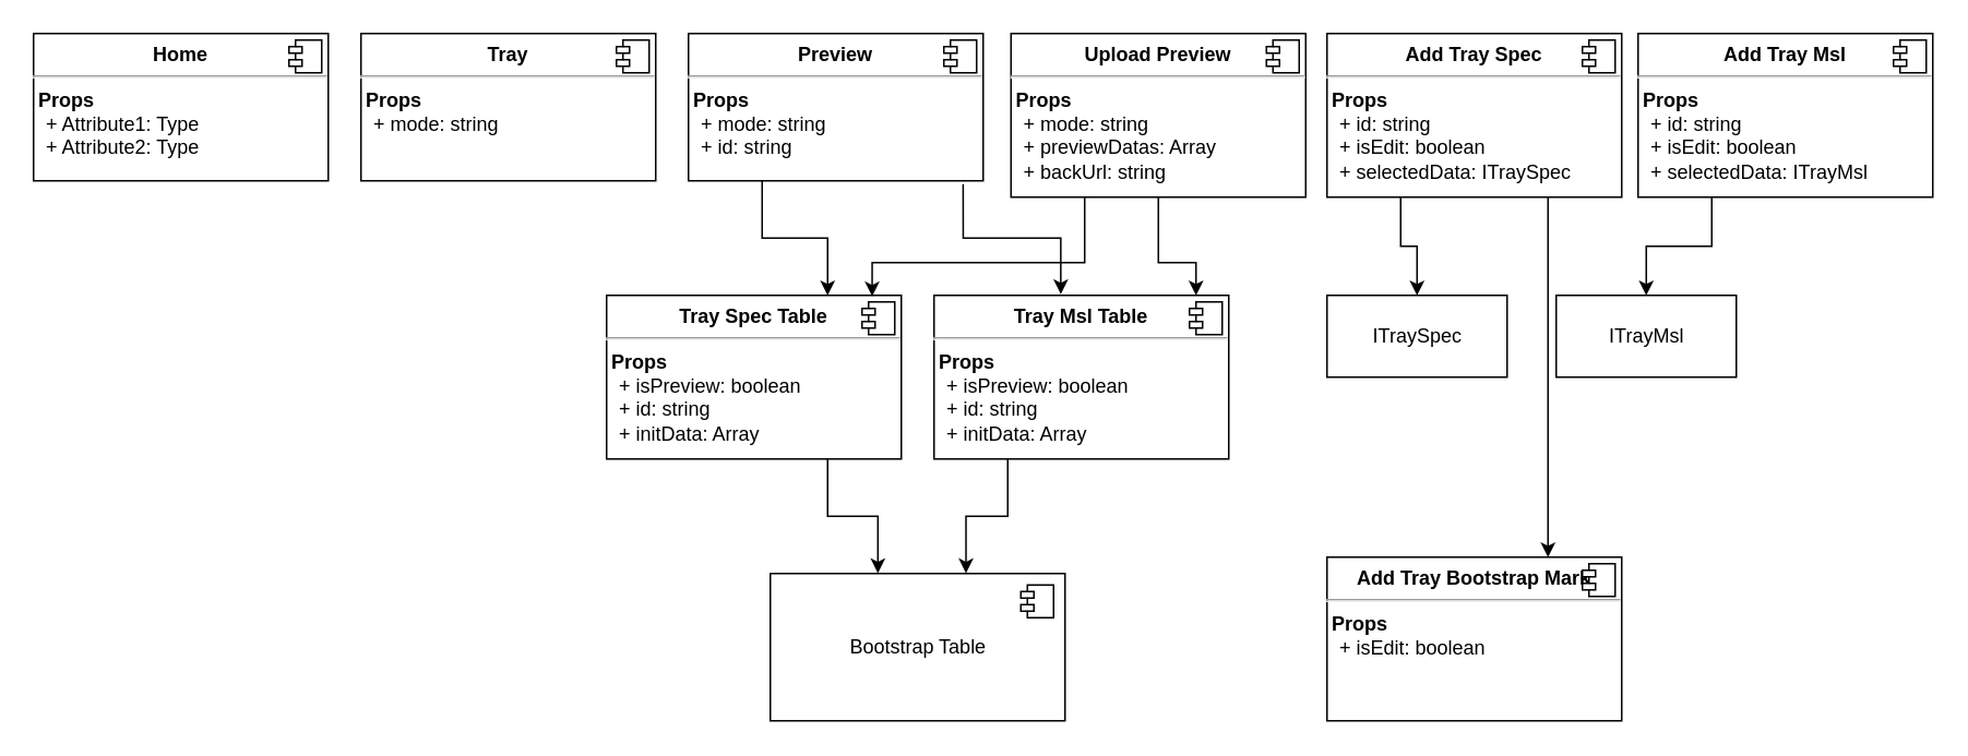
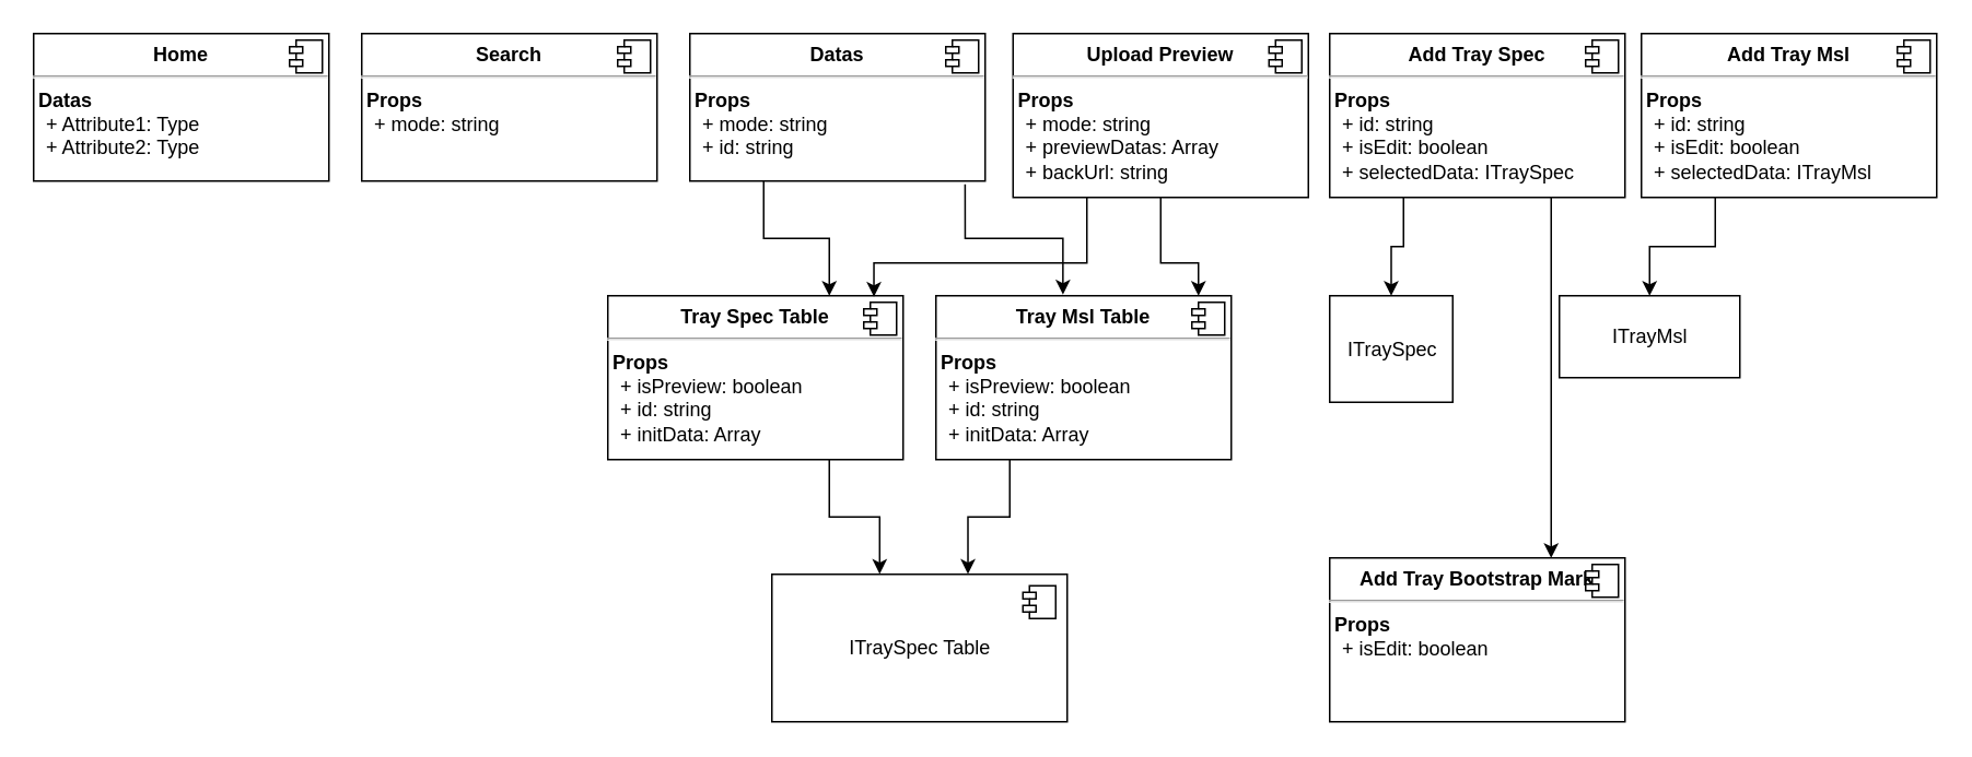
  <mxCell id="0" />
  <mxCell id="1" parent="0" />
- <mxCell id="2" value="&lt;p style=&quot;margin: 0px ; margin-top: 6px ; text-align: center&quot;&gt;&lt;b&gt;Tray&lt;/b&gt;&lt;/p&gt;&lt;hr&gt;&lt;b&gt;&amp;nbsp;Props&lt;/b&gt;&lt;br&gt;&lt;p style=&quot;margin: 0px 0px 0px 8px&quot;&gt;+ mode: string&lt;/p&gt;" style="align=left;overflow=fill;html=1;dropTarget=0;" vertex="1" parent="1"><mxGeometry x="220" y="20" width="180" height="90" as="geometry" /></mxCell>
+ <mxCell id="2" value="&lt;p style=&quot;margin: 0px ; margin-top: 6px ; text-align: center&quot;&gt;&lt;b&gt;Search&lt;/b&gt;&lt;/p&gt;&lt;hr&gt;&lt;b&gt;&amp;nbsp;Props&lt;/b&gt;&lt;br&gt;&lt;p style=&quot;margin: 0px 0px 0px 8px&quot;&gt;+ mode: string&lt;/p&gt;" style="align=left;overflow=fill;html=1;dropTarget=0;" vertex="1" parent="1"><mxGeometry x="220" y="20" width="180" height="90" as="geometry" /></mxCell>
  <mxCell id="3" value="" style="shape=component;jettyWidth=8;jettyHeight=4;" vertex="1" parent="2"><mxGeometry x="1" width="20" height="20" relative="1" as="geometry"><mxPoint x="-24" y="4" as="offset" /></mxGeometry></mxCell>
- <mxCell id="4" value="&lt;p style=&quot;margin: 0px ; margin-top: 6px ; text-align: center&quot;&gt;&lt;b&gt;Home&lt;/b&gt;&lt;/p&gt;&lt;hr&gt;&amp;nbsp;&lt;b&gt;Props&lt;/b&gt;&lt;br&gt;&lt;p style=&quot;margin: 0px ; margin-left: 8px&quot;&gt;+ Attribute1: Type&lt;br&gt;+ Attribute2: Type&lt;/p&gt;" style="align=left;overflow=fill;html=1;dropTarget=0;" vertex="1" parent="1"><mxGeometry x="20" y="20" width="180" height="90" as="geometry" /></mxCell>
+ <mxCell id="4" value="&lt;p style=&quot;margin: 0px ; margin-top: 6px ; text-align: center&quot;&gt;&lt;b&gt;Home&lt;/b&gt;&lt;/p&gt;&lt;hr&gt;&amp;nbsp;&lt;b&gt;Datas&lt;/b&gt;&lt;br&gt;&lt;p style=&quot;margin: 0px ; margin-left: 8px&quot;&gt;+ Attribute1: Type&lt;br&gt;+ Attribute2: Type&lt;/p&gt;" style="align=left;overflow=fill;html=1;dropTarget=0;" vertex="1" parent="1"><mxGeometry x="20" y="20" width="180" height="90" as="geometry" /></mxCell>
  <mxCell id="5" value="" style="shape=component;jettyWidth=8;jettyHeight=4;" vertex="1" parent="4"><mxGeometry x="1" width="20" height="20" relative="1" as="geometry"><mxPoint x="-24" y="4" as="offset" /></mxGeometry></mxCell>
  <mxCell id="6" style="edgeStyle=orthogonalEdgeStyle;rounded=0;orthogonalLoop=1;jettySize=auto;html=1;exitX=0.75;exitY=1;exitDx=0;exitDy=0;entryX=0.365;entryY=-0.002;entryDx=0;entryDy=0;entryPerimeter=0;" edge="1" parent="1" source="7" target="16"><mxGeometry relative="1" as="geometry"><mxPoint x="536" y="345" as="targetPoint" /></mxGeometry></mxCell>
  <mxCell id="7" value="&lt;p style=&quot;margin: 0px ; margin-top: 6px ; text-align: center&quot;&gt;&lt;b&gt;Tray Spec Table&lt;/b&gt;&lt;br&gt;&lt;/p&gt;&lt;hr&gt;&amp;nbsp;&lt;b&gt;Props&lt;/b&gt;&lt;br&gt;&lt;p style=&quot;margin: 0px ; margin-left: 8px&quot;&gt;+ isPreview: boolean&lt;/p&gt;&lt;p style=&quot;margin: 0px ; margin-left: 8px&quot;&gt;+ id: string&lt;/p&gt;&lt;p style=&quot;margin: 0px ; margin-left: 8px&quot;&gt;+ initData: Array&lt;br&gt;&lt;br&gt;&lt;/p&gt;" style="align=left;overflow=fill;html=1;dropTarget=0;" vertex="1" parent="1"><mxGeometry x="370" y="180" width="180" height="100" as="geometry" /></mxCell>
  <mxCell id="8" value="" style="shape=component;jettyWidth=8;jettyHeight=4;" vertex="1" parent="7"><mxGeometry x="1" width="20" height="20" relative="1" as="geometry"><mxPoint x="-24" y="4" as="offset" /></mxGeometry></mxCell>
  <mxCell id="9" style="edgeStyle=orthogonalEdgeStyle;rounded=0;orthogonalLoop=1;jettySize=auto;html=1;exitX=0.25;exitY=1;exitDx=0;exitDy=0;entryX=0.75;entryY=0;entryDx=0;entryDy=0;" edge="1" parent="1" source="11" target="7"><mxGeometry relative="1" as="geometry" /></mxCell>
  <mxCell id="10" style="edgeStyle=orthogonalEdgeStyle;rounded=0;orthogonalLoop=1;jettySize=auto;html=1;exitX=0.932;exitY=1.022;exitDx=0;exitDy=0;entryX=0.43;entryY=-0.007;entryDx=0;entryDy=0;entryPerimeter=0;exitPerimeter=0;" edge="1" parent="1" source="11" target="14"><mxGeometry relative="1" as="geometry" /></mxCell>
- <mxCell id="11" value="&lt;p style=&quot;margin: 0px ; margin-top: 6px ; text-align: center&quot;&gt;&lt;b&gt;Preview&lt;/b&gt;&lt;/p&gt;&lt;hr&gt;&lt;b&gt;&amp;nbsp;Props&lt;/b&gt;&lt;br&gt;&lt;p style=&quot;margin: 0px 0px 0px 8px&quot;&gt;+ mode: string&lt;/p&gt;&lt;p style=&quot;margin: 0px 0px 0px 8px&quot;&gt;+ id: string&lt;/p&gt;" style="align=left;overflow=fill;html=1;dropTarget=0;" vertex="1" parent="1"><mxGeometry x="420" y="20" width="180" height="90" as="geometry" /></mxCell>
+ <mxCell id="11" value="&lt;p style=&quot;margin: 0px ; margin-top: 6px ; text-align: center&quot;&gt;&lt;b&gt;Datas&lt;/b&gt;&lt;/p&gt;&lt;hr&gt;&lt;b&gt;&amp;nbsp;Props&lt;/b&gt;&lt;br&gt;&lt;p style=&quot;margin: 0px 0px 0px 8px&quot;&gt;+ mode: string&lt;/p&gt;&lt;p style=&quot;margin: 0px 0px 0px 8px&quot;&gt;+ id: string&lt;/p&gt;" style="align=left;overflow=fill;html=1;dropTarget=0;" vertex="1" parent="1"><mxGeometry x="420" y="20" width="180" height="90" as="geometry" /></mxCell>
  <mxCell id="12" value="" style="shape=component;jettyWidth=8;jettyHeight=4;" vertex="1" parent="11"><mxGeometry x="1" width="20" height="20" relative="1" as="geometry"><mxPoint x="-24" y="4" as="offset" /></mxGeometry></mxCell>
  <mxCell id="13" style="edgeStyle=orthogonalEdgeStyle;rounded=0;orthogonalLoop=1;jettySize=auto;html=1;exitX=0.25;exitY=1;exitDx=0;exitDy=0;entryX=0.664;entryY=-0.002;entryDx=0;entryDy=0;entryPerimeter=0;" edge="1" parent="1" source="14" target="16"><mxGeometry relative="1" as="geometry" /></mxCell>
  <mxCell id="14" value="&lt;p style=&quot;margin: 0px ; margin-top: 6px ; text-align: center&quot;&gt;&lt;b&gt;Tray Msl Table&lt;/b&gt;&lt;br&gt;&lt;/p&gt;&lt;hr&gt;&amp;nbsp;&lt;b&gt;Props&lt;/b&gt;&lt;br&gt;&lt;p style=&quot;margin: 0px ; margin-left: 8px&quot;&gt;+ isPreview: boolean&lt;/p&gt;&lt;p style=&quot;margin: 0px ; margin-left: 8px&quot;&gt;+ id: string&lt;/p&gt;&lt;p style=&quot;margin: 0px ; margin-left: 8px&quot;&gt;+ initData: Array&lt;br&gt;&lt;br&gt;&lt;/p&gt;" style="align=left;overflow=fill;html=1;dropTarget=0;" vertex="1" parent="1"><mxGeometry x="570" y="180" width="180" height="100" as="geometry" /></mxCell>
  <mxCell id="15" value="" style="shape=component;jettyWidth=8;jettyHeight=4;" vertex="1" parent="14"><mxGeometry x="1" width="20" height="20" relative="1" as="geometry"><mxPoint x="-24" y="4" as="offset" /></mxGeometry></mxCell>
- <mxCell id="16" value="Bootstrap Table" style="html=1;dropTarget=0;" vertex="1" parent="1"><mxGeometry x="470" y="350" width="180" height="90" as="geometry" /></mxCell>
+ <mxCell id="16" value="ITraySpec Table" style="html=1;dropTarget=0;" vertex="1" parent="1"><mxGeometry x="470" y="350" width="180" height="90" as="geometry" /></mxCell>
  <mxCell id="17" value="" style="shape=module;jettyWidth=8;jettyHeight=4;" vertex="1" parent="16"><mxGeometry x="1" width="20" height="20" relative="1" as="geometry"><mxPoint x="-27" y="7" as="offset" /></mxGeometry></mxCell>
  <mxCell id="18" style="edgeStyle=orthogonalEdgeStyle;rounded=0;orthogonalLoop=1;jettySize=auto;html=1;exitX=0.25;exitY=1;exitDx=0;exitDy=0;entryX=0.901;entryY=0.006;entryDx=0;entryDy=0;entryPerimeter=0;" edge="1" parent="1" source="20" target="7"><mxGeometry relative="1" as="geometry"><Array as="points"><mxPoint x="662" y="160" /><mxPoint x="532" y="160" /></Array></mxGeometry></mxCell>
  <mxCell id="19" style="edgeStyle=orthogonalEdgeStyle;rounded=0;orthogonalLoop=1;jettySize=auto;html=1;exitX=0.5;exitY=1;exitDx=0;exitDy=0;entryX=0.889;entryY=0;entryDx=0;entryDy=0;entryPerimeter=0;" edge="1" parent="1" source="20" target="14"><mxGeometry relative="1" as="geometry"><Array as="points"><mxPoint x="707" y="160" /><mxPoint x="730" y="160" /></Array></mxGeometry></mxCell>
  <mxCell id="20" value="&lt;p style=&quot;margin: 0px ; margin-top: 6px ; text-align: center&quot;&gt;&lt;b&gt;Upload Preview&lt;/b&gt;&lt;/p&gt;&lt;hr&gt;&lt;b&gt;&amp;nbsp;Props&lt;/b&gt;&lt;br&gt;&lt;p style=&quot;margin: 0px 0px 0px 8px&quot;&gt;+ mode: string&lt;/p&gt;&lt;p style=&quot;margin: 0px 0px 0px 8px&quot;&gt;+ previewDatas: Array&lt;/p&gt;&lt;p style=&quot;margin: 0px 0px 0px 8px&quot;&gt;+ backUrl: string&lt;/p&gt;" style="align=left;overflow=fill;html=1;dropTarget=0;" vertex="1" parent="1"><mxGeometry x="617" y="20" width="180" height="100" as="geometry" /></mxCell>
  <mxCell id="21" value="" style="shape=component;jettyWidth=8;jettyHeight=4;" vertex="1" parent="20"><mxGeometry x="1" width="20" height="20" relative="1" as="geometry"><mxPoint x="-24" y="4" as="offset" /></mxGeometry></mxCell>
  <mxCell id="22" style="edgeStyle=orthogonalEdgeStyle;rounded=0;orthogonalLoop=1;jettySize=auto;html=1;exitX=0.25;exitY=1;exitDx=0;exitDy=0;" edge="1" parent="1" source="24" target="26"><mxGeometry relative="1" as="geometry" /></mxCell>
  <mxCell id="23" style="edgeStyle=orthogonalEdgeStyle;rounded=0;orthogonalLoop=1;jettySize=auto;html=1;exitX=0.75;exitY=1;exitDx=0;exitDy=0;entryX=0.75;entryY=0;entryDx=0;entryDy=0;" edge="1" parent="1" source="24" target="31"><mxGeometry relative="1" as="geometry" /></mxCell>
  <mxCell id="24" value="&lt;p style=&quot;margin: 0px ; margin-top: 6px ; text-align: center&quot;&gt;&lt;b&gt;Add Tray Spec&lt;/b&gt;&lt;/p&gt;&lt;hr&gt;&lt;b&gt;&amp;nbsp;Props&lt;/b&gt;&lt;br&gt;&lt;p style=&quot;margin: 0px 0px 0px 8px&quot;&gt;+ id: string&lt;/p&gt;&lt;p style=&quot;margin: 0px 0px 0px 8px&quot;&gt;+ isEdit: boolean&lt;/p&gt;&lt;p style=&quot;margin: 0px 0px 0px 8px&quot;&gt;+ selectedData: ITraySpec&lt;/p&gt;" style="align=left;overflow=fill;html=1;dropTarget=0;" vertex="1" parent="1"><mxGeometry x="810" y="20" width="180" height="100" as="geometry" /></mxCell>
  <mxCell id="25" value="" style="shape=component;jettyWidth=8;jettyHeight=4;" vertex="1" parent="24"><mxGeometry x="1" width="20" height="20" relative="1" as="geometry"><mxPoint x="-24" y="4" as="offset" /></mxGeometry></mxCell>
- <mxCell id="26" value="ITraySpec" style="html=1;" vertex="1" parent="1"><mxGeometry x="810" y="180" width="110" height="50" as="geometry" /></mxCell>
+ <mxCell id="26" value="ITraySpec" style="html=1;" vertex="1" parent="1"><mxGeometry x="810" y="180" width="75" height="65" as="geometry" /></mxCell>
  <mxCell id="27" style="edgeStyle=orthogonalEdgeStyle;rounded=0;orthogonalLoop=1;jettySize=auto;html=1;exitX=0.25;exitY=1;exitDx=0;exitDy=0;entryX=0.5;entryY=0;entryDx=0;entryDy=0;" edge="1" parent="1" source="28" target="30"><mxGeometry relative="1" as="geometry" /></mxCell>
  <mxCell id="28" value="&lt;p style=&quot;margin: 0px ; margin-top: 6px ; text-align: center&quot;&gt;&lt;b&gt;Add Tray Msl&lt;/b&gt;&lt;/p&gt;&lt;hr&gt;&lt;b&gt;&amp;nbsp;Props&lt;/b&gt;&lt;br&gt;&lt;p style=&quot;margin: 0px 0px 0px 8px&quot;&gt;+ id: string&lt;/p&gt;&lt;p style=&quot;margin: 0px 0px 0px 8px&quot;&gt;+ isEdit: boolean&lt;/p&gt;&lt;p style=&quot;margin: 0px 0px 0px 8px&quot;&gt;+ selectedData: ITrayMsl&lt;/p&gt;" style="align=left;overflow=fill;html=1;dropTarget=0;" vertex="1" parent="1"><mxGeometry x="1000" y="20" width="180" height="100" as="geometry" /></mxCell>
  <mxCell id="29" value="" style="shape=component;jettyWidth=8;jettyHeight=4;" vertex="1" parent="28"><mxGeometry x="1" width="20" height="20" relative="1" as="geometry"><mxPoint x="-24" y="4" as="offset" /></mxGeometry></mxCell>
  <mxCell id="30" value="ITrayMsl" style="html=1;" vertex="1" parent="1"><mxGeometry x="950" y="180" width="110" height="50" as="geometry" /></mxCell>
  <mxCell id="31" value="&lt;p style=&quot;margin: 0px ; margin-top: 6px ; text-align: center&quot;&gt;&lt;b&gt;Add Tray Bootstrap Mark&lt;/b&gt;&lt;/p&gt;&lt;hr&gt;&lt;b&gt;&amp;nbsp;Props&lt;/b&gt;&lt;p style=&quot;margin: 0px 0px 0px 8px&quot;&gt;+ isEdit: boolean&lt;br&gt;&lt;/p&gt;" style="align=left;overflow=fill;html=1;dropTarget=0;" vertex="1" parent="1"><mxGeometry x="810" y="340" width="180" height="100" as="geometry" /></mxCell>
  <mxCell id="32" value="" style="shape=component;jettyWidth=8;jettyHeight=4;" vertex="1" parent="31"><mxGeometry x="1" width="20" height="20" relative="1" as="geometry"><mxPoint x="-24" y="4" as="offset" /></mxGeometry></mxCell>
